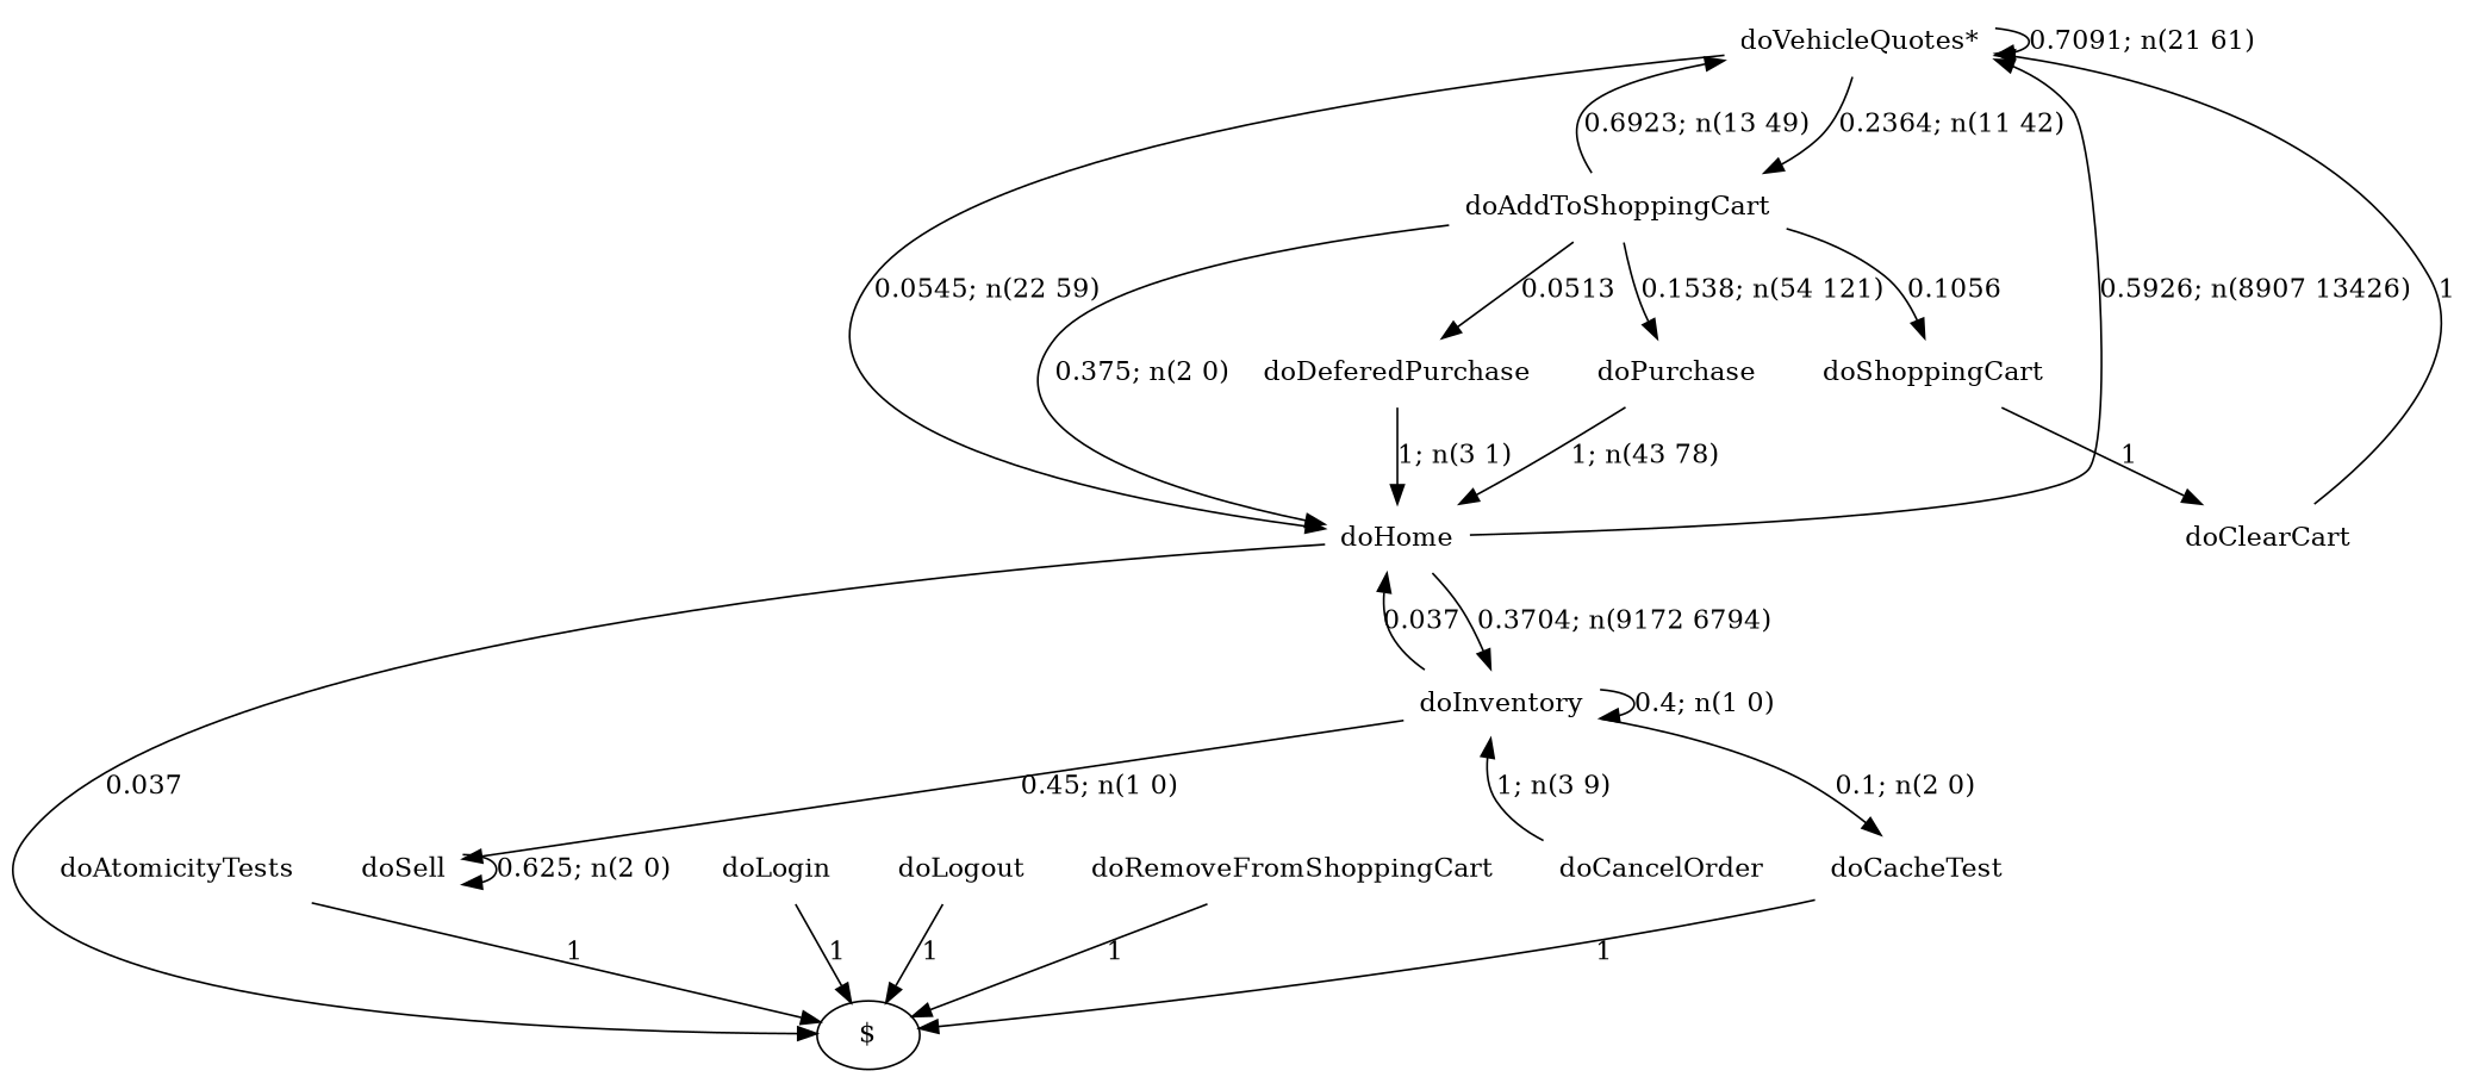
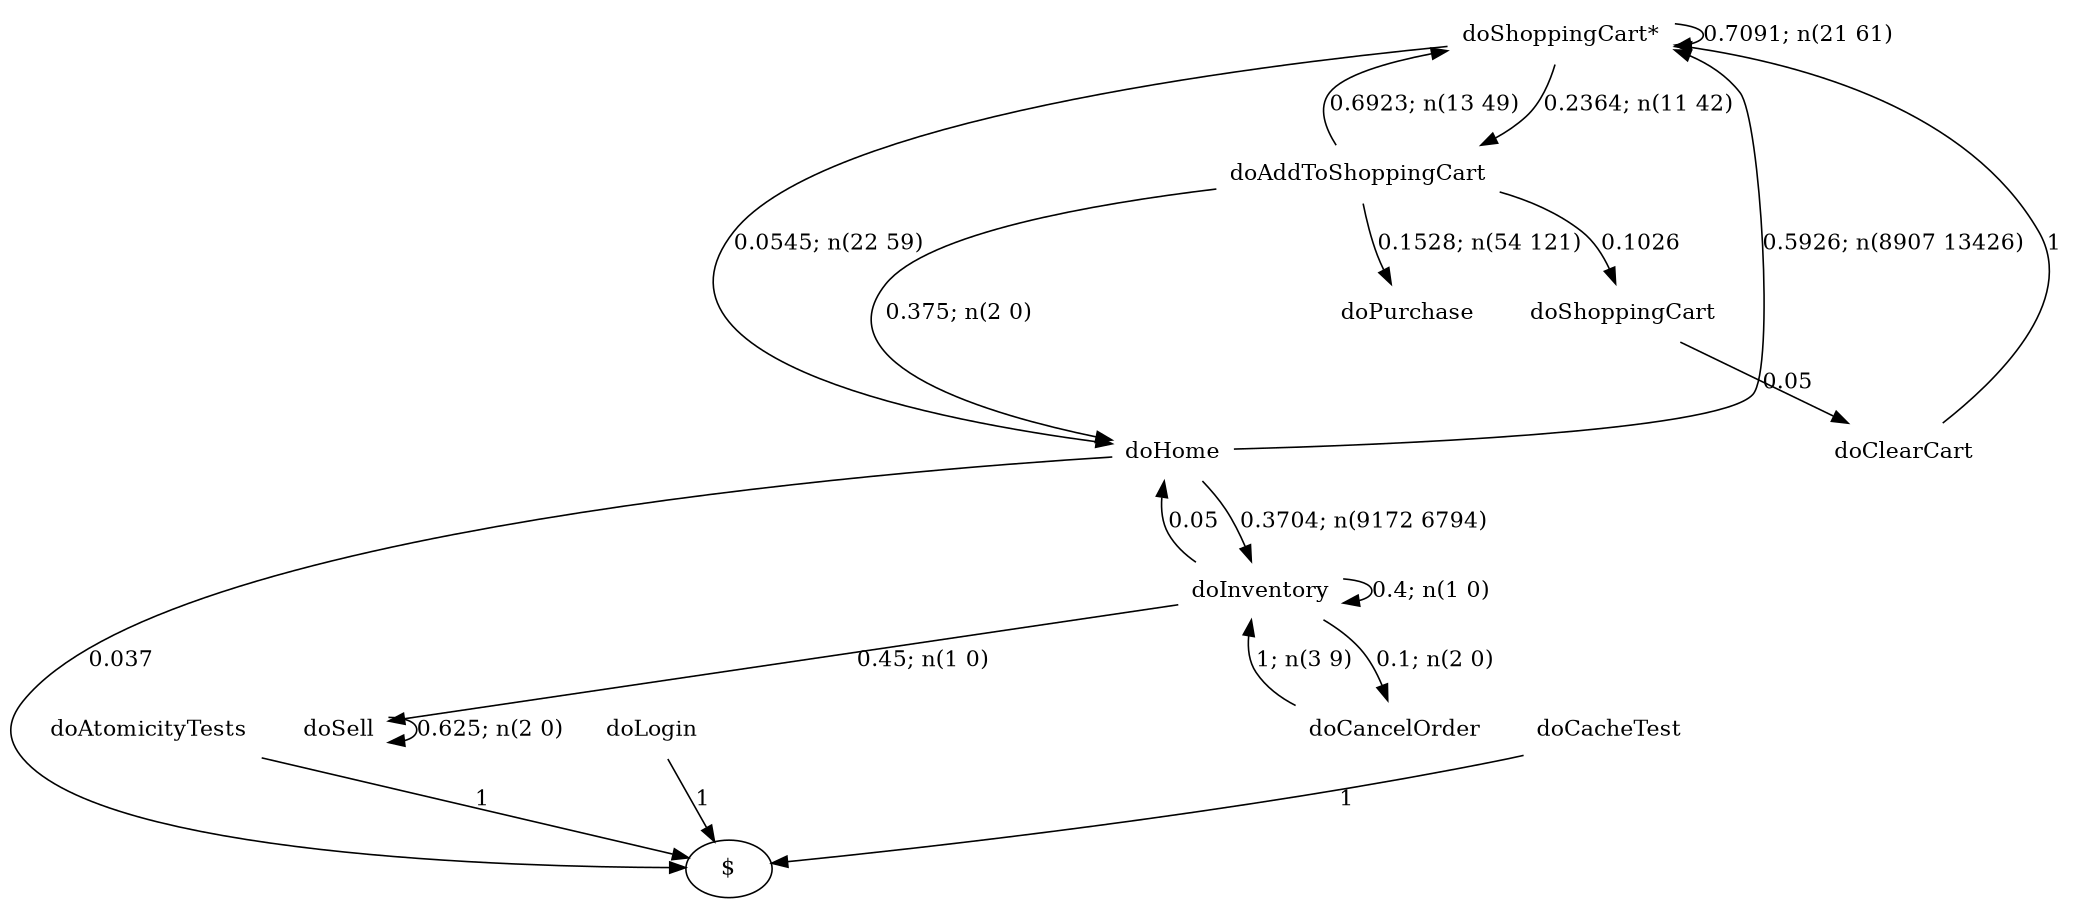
  digraph {
    node [shape=none]
    edge [style=solid]
-   n1 [label="doVehicleQuotes*"]
+   n1 [label="doShoppingCart*"]
    n2 [label=doAddToShoppingCart]
    n3 [label=doHome]
-   n4 [label=doDeferedPurchase]
    n5 [label=doShoppingCart]
    n6 [label=doPurchase]
    "$" [shape=""]
    n8 [label=doInventory]
    n9 [label=doAtomicityTests]
    n10 [label=doCacheTest]
    n11 [label=doLogin]
    n12 [label=doClearCart]
    n13 [label=doSell]
    n14 [label=doCancelOrder]
-   n15 [label=doLogout]
-   n16 [label=doRemoveFromShoppingCart]
    n1 -> n1 [label="0.7091; n(21 61)"]
    n1 -> n2 [label="0.2364; n(11 42)"]
    n1 -> n3 [label="0.0545; n(22 59)"]
    n2 -> n1 [label="0.6923; n(13 49)"]
    n2 -> n3 [label="0.375; n(2 0)"]
-   n2 -> n4 [label=0.0513]
-   n2 -> n5 [label=0.1056]
-   n2 -> n6 [label="0.1538; n(54 121)"]
+   n2 -> n5 [label=0.1026]
+   n2 -> n6 [label="0.1528; n(54 121)"]
    n3 -> n1 [label="0.5926; n(8907 13426)"]
    n3 -> "$" [label=0.037]
    n3 -> n8 [label="0.3704; n(9172 6794)"]
-   n4 -> n3 [label="1; n(3 1)"]
-   n5 -> n12 [label=1]
-   n6 -> n3 [label="1; n(43 78)"]
-   n8 -> n3 [label=0.037]
+   n5 -> n12 [label=0.05]
+   n8 -> n3 [label=0.05]
    n8 -> n8 [label="0.4; n(1 0)"]
    n8 -> n13 [label="0.45; n(1 0)"]
-   n8 -> n10 [label="0.1; n(2 0)"]
+   n8 -> n14 [label="0.1; n(2 0)"]
    n9 -> "$" [label=1]
    n10 -> "$" [label=1]
    n11 -> "$" [label=1]
    n12 -> n1 [label=1]
    n13 -> n13 [label="0.625; n(2 0)"]
    n14 -> n8 [label="1; n(3 9)"]
-   n15 -> "$" [label=1]
-   n16 -> "$" [label=1]
  }
